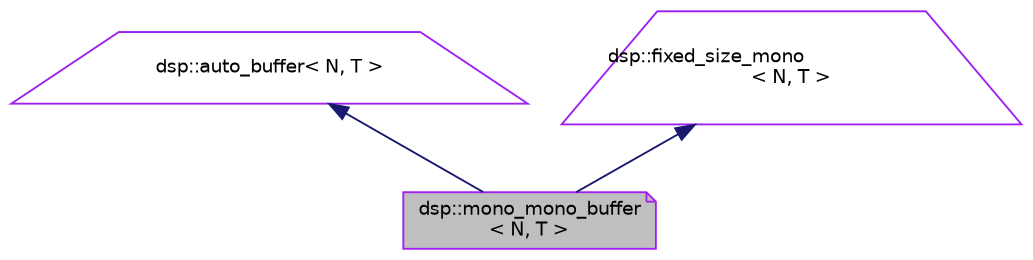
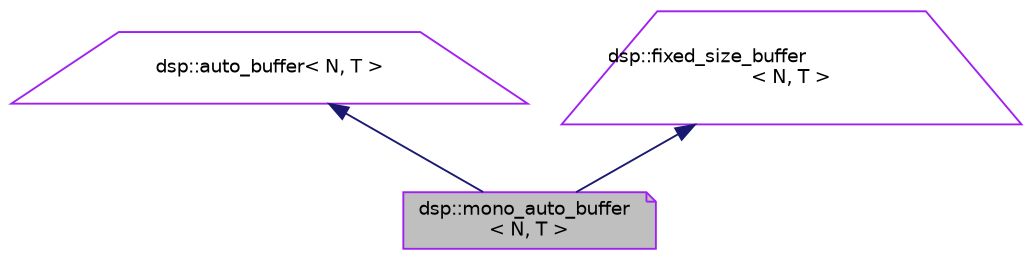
  digraph {
    node [color=purple fillcolor=white fontname=Helvetica fontsize=10 shape=trapezium style=filled]
    edge [color=midnightblue dir=back fontname=Helvetica fontsize=10 labelfontname=Helvetica labelfontsize=10 style=solid]
-   n1 [fillcolor=grey75 fontcolor=black height=0.2 label="dsp::mono_mono_buffer\l\< N, T \>" shape=note width=0.4]
+   n1 [fillcolor=grey75 fontcolor=black height=0.2 label="dsp::mono_auto_buffer\l\< N, T \>" shape=note width=0.4]
    n2 [height=0.2 label="dsp::auto_buffer\< N, T \>" width=0.4]
-   n3 [height=0.2 label="dsp::fixed_size_mono\l\< N, T \>" width=0.4]
+   n3 [height=0.2 label="dsp::fixed_size_buffer\l\< N, T \>" width=0.4]
    n2 -> n1
    n3 -> n1
  }
